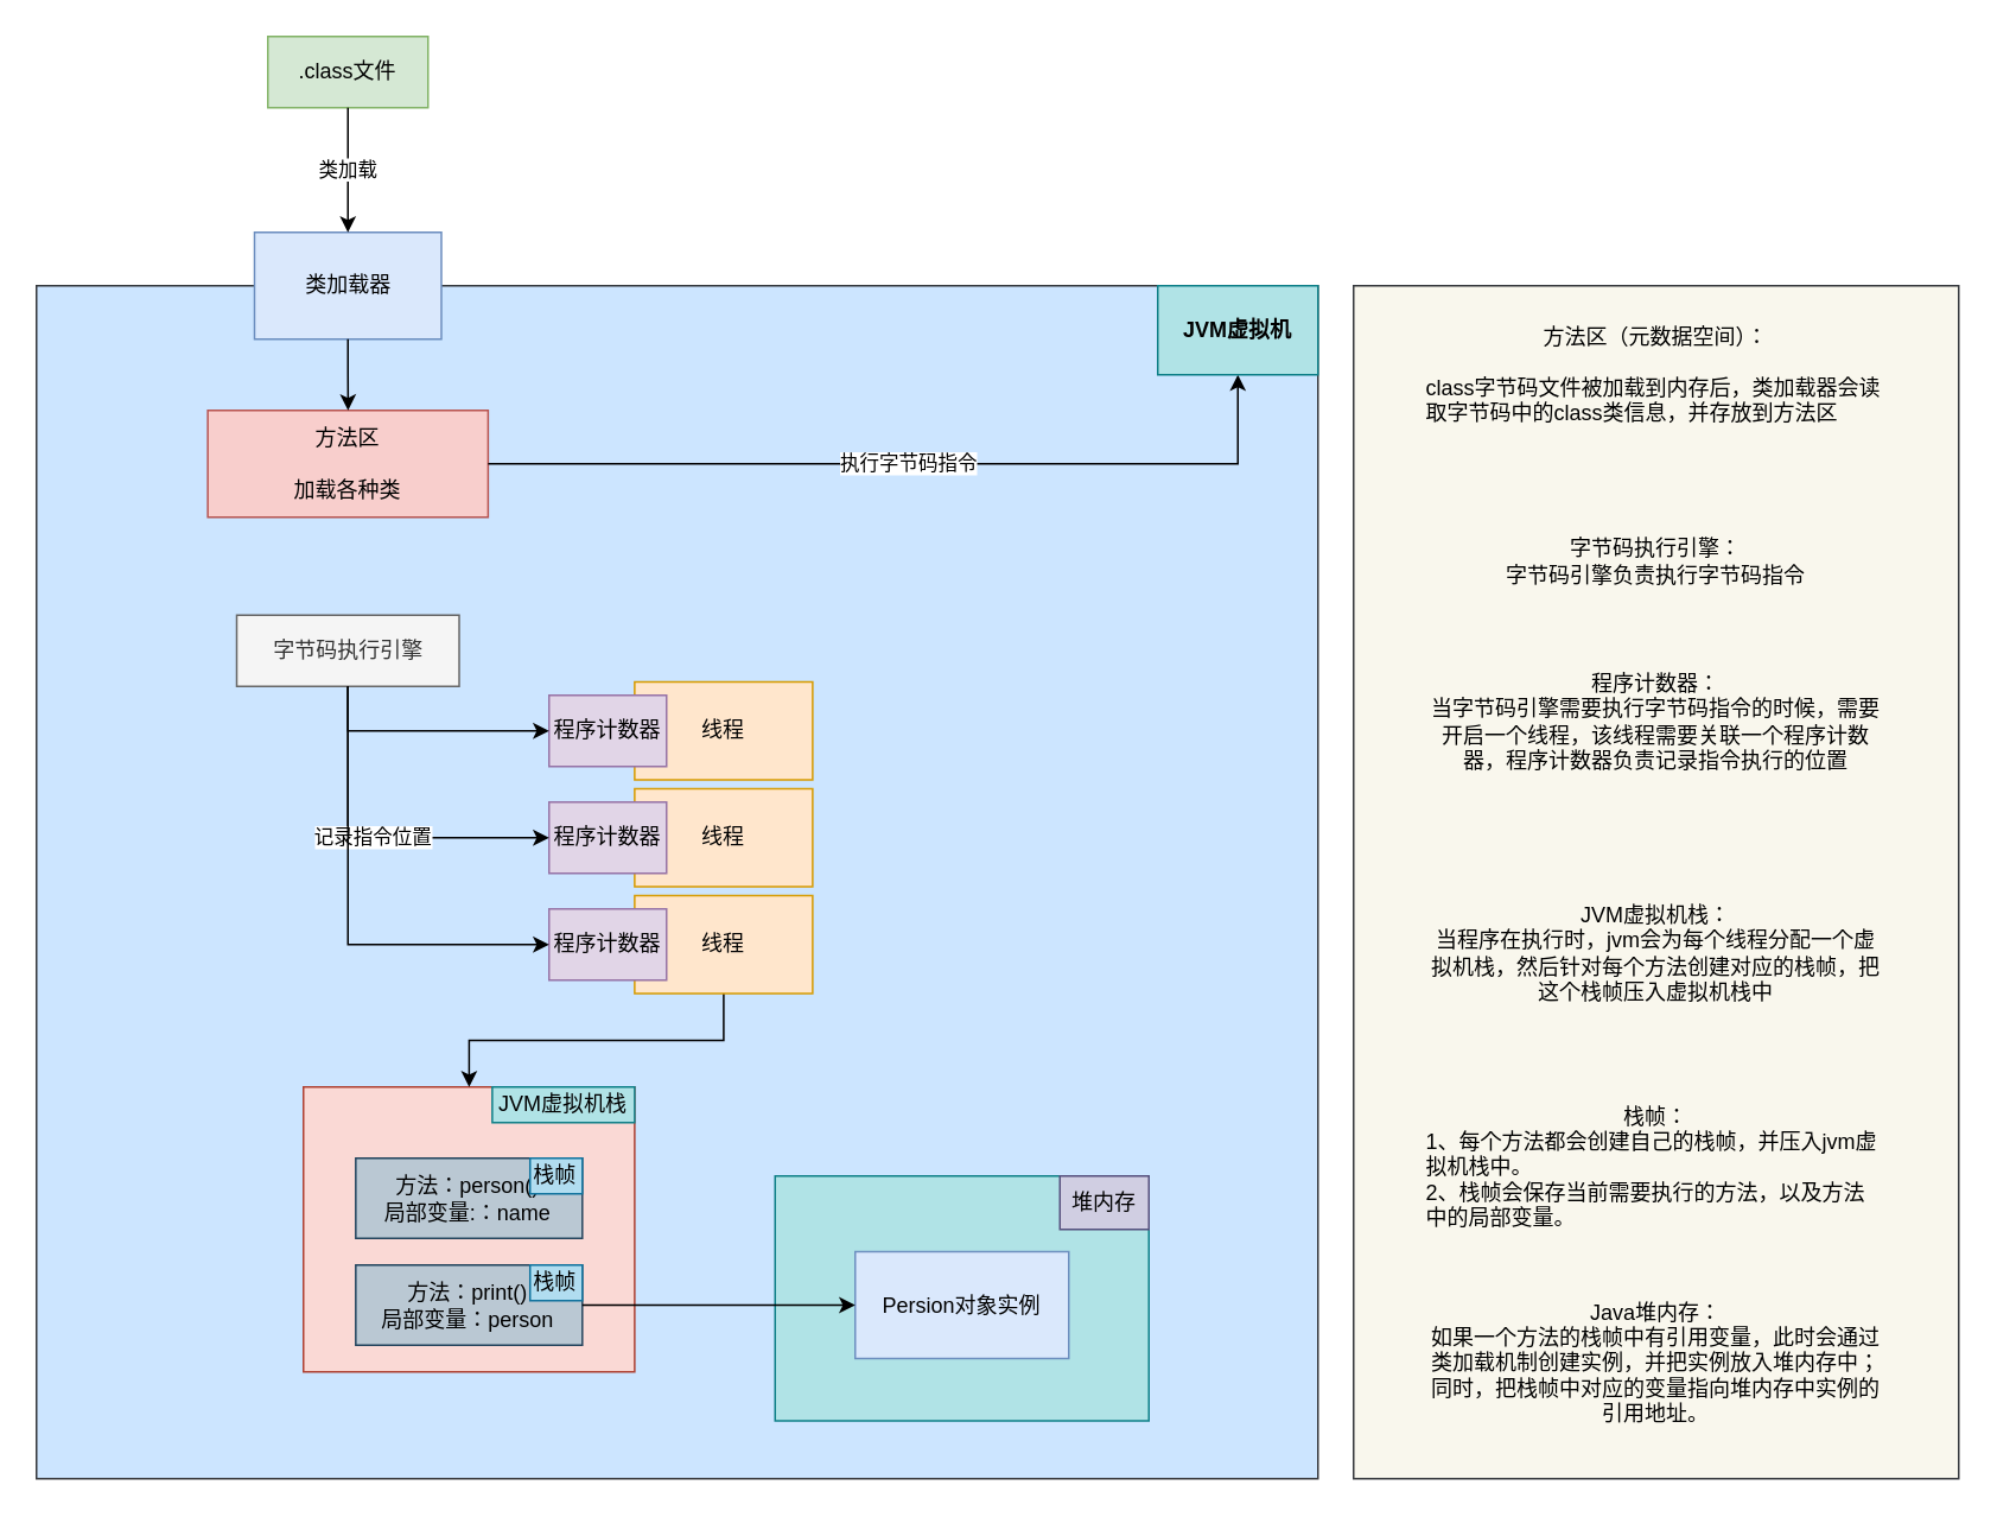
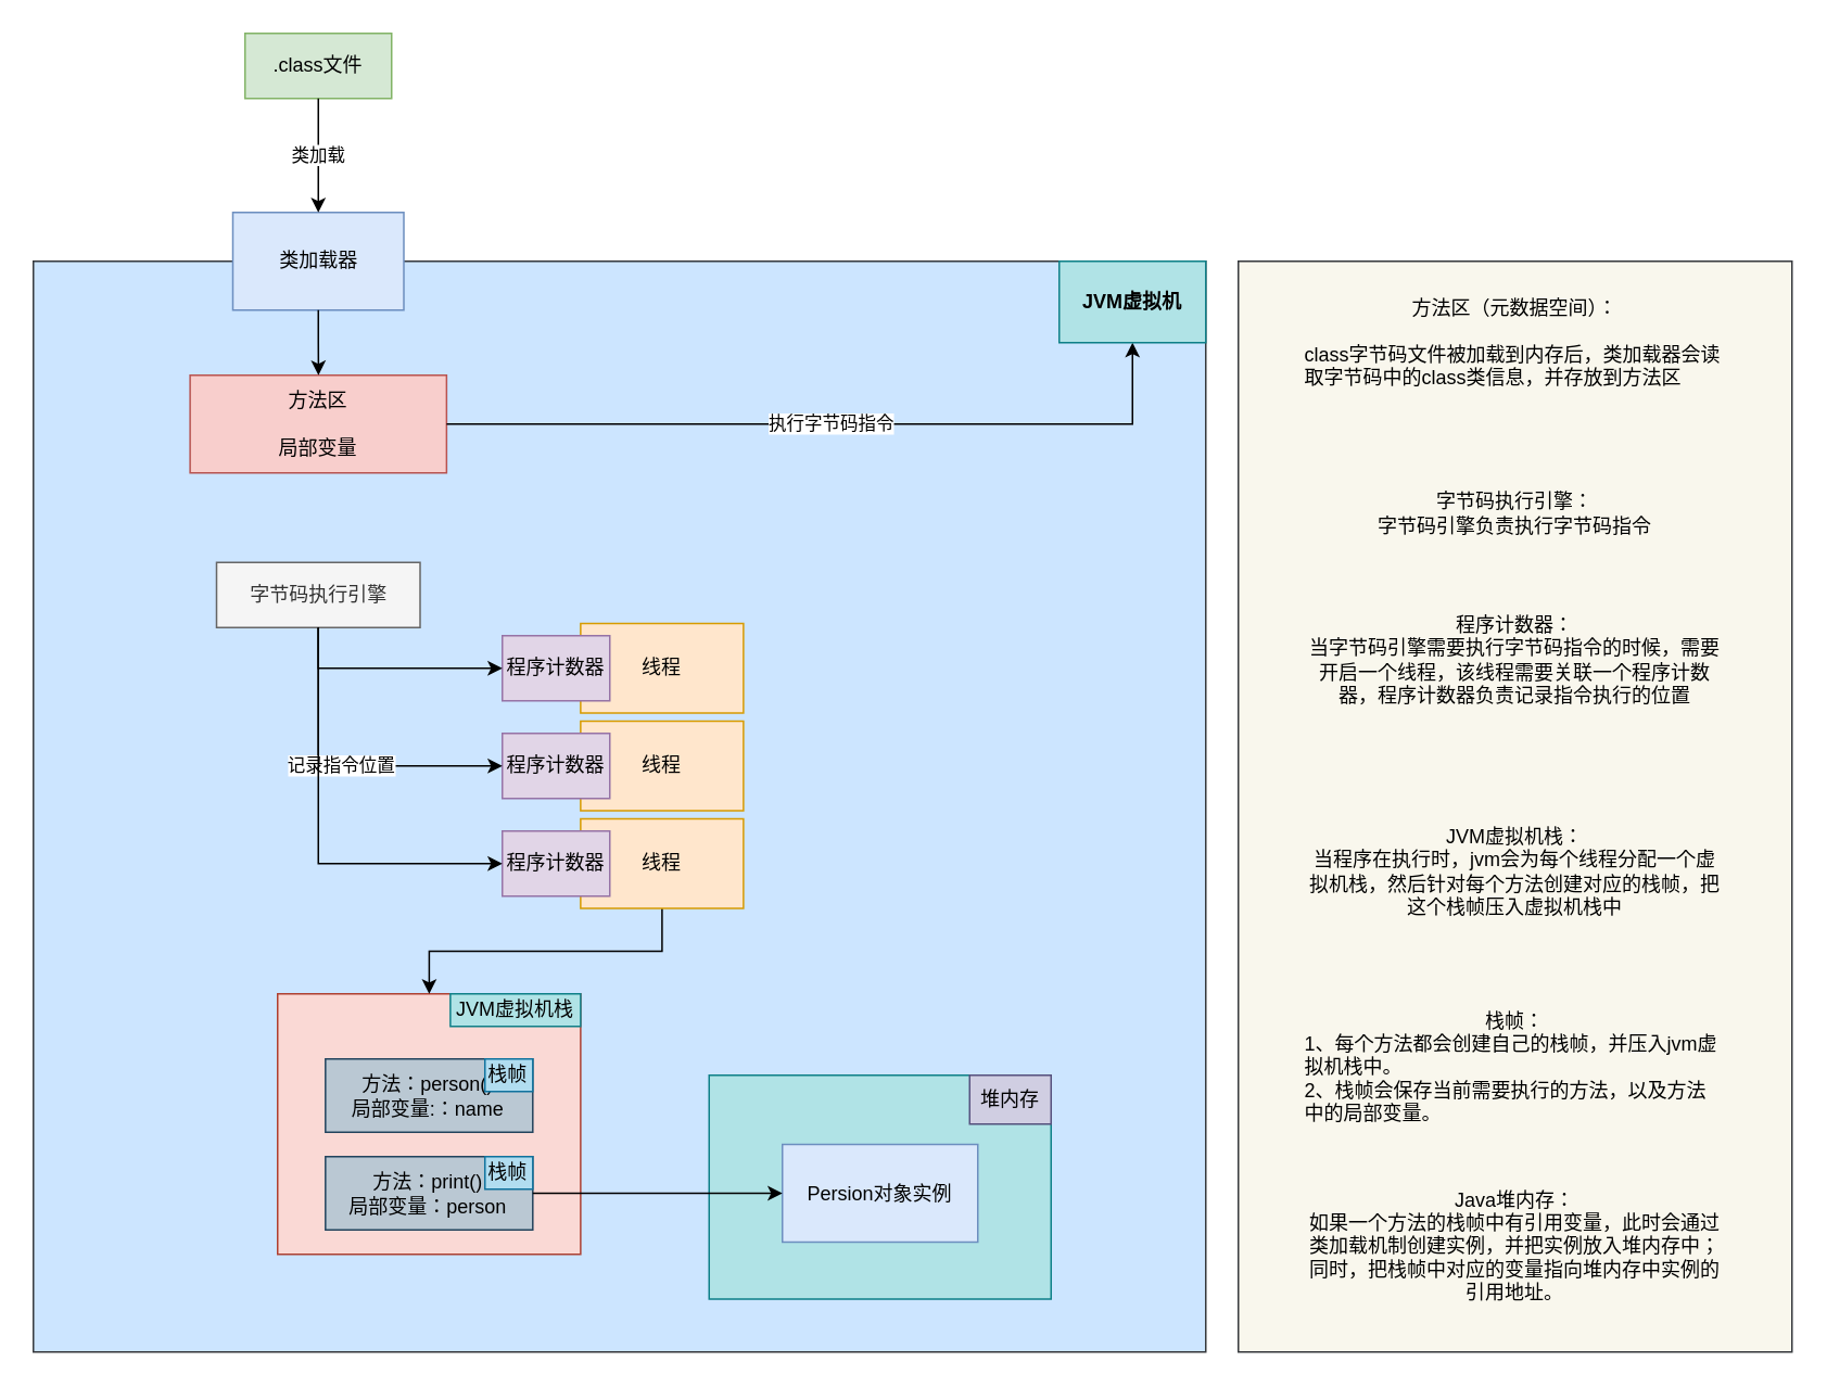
  <mxCell id="0" />
  <mxCell id="1" parent="0" />
  <mxCell id="2" value="" style="rounded=0;whiteSpace=wrap;html=1;align=left;fillColor=#f9f7ed;strokeColor=#36393d;" parent="1" vertex="1"><mxGeometry x="760" y="160" width="340" height="670" as="geometry" /></mxCell>
  <mxCell id="3" value="" style="group" parent="1" vertex="1" connectable="0"><mxGeometry x="20" y="20" width="720" height="810" as="geometry" /></mxCell>
  <mxCell id="4" value=".class文件" style="rounded=0;whiteSpace=wrap;html=1;fillColor=#d5e8d4;strokeColor=#82b366;" parent="3" vertex="1"><mxGeometry x="130" width="90" height="40" as="geometry" /></mxCell>
  <mxCell id="5" value="" style="rounded=0;whiteSpace=wrap;html=1;fillColor=#cce5ff;strokeColor=#36393d;" parent="3" vertex="1"><mxGeometry y="140" width="720" height="670" as="geometry" /></mxCell>
  <mxCell id="6" value="类加载器" style="rounded=0;whiteSpace=wrap;html=1;fillColor=#dae8fc;strokeColor=#6c8ebf;" parent="3" vertex="1"><mxGeometry x="122.5" y="110" width="105" height="60" as="geometry" /></mxCell>
  <mxCell id="7" value="类加载" style="edgeStyle=orthogonalEdgeStyle;rounded=0;orthogonalLoop=1;jettySize=auto;html=1;entryX=0.5;entryY=0;entryDx=0;entryDy=0;" parent="3" source="4" target="6" edge="1"><mxGeometry relative="1" as="geometry" /></mxCell>
- <mxCell id="8" value="方法区&lt;br&gt;&lt;br&gt;加载各种类" style="rounded=0;whiteSpace=wrap;html=1;fillColor=#f8cecc;strokeColor=#b85450;" parent="3" vertex="1"><mxGeometry x="96.25" y="210" width="157.5" height="60" as="geometry" /></mxCell>
+ <mxCell id="8" value="方法区&lt;br&gt;&lt;br&gt;局部变量" style="rounded=0;whiteSpace=wrap;html=1;fillColor=#f8cecc;strokeColor=#b85450;" parent="3" vertex="1"><mxGeometry x="96.25" y="210" width="157.5" height="60" as="geometry" /></mxCell>
  <mxCell id="9" style="edgeStyle=orthogonalEdgeStyle;rounded=0;orthogonalLoop=1;jettySize=auto;html=1;" parent="3" source="6" target="8" edge="1"><mxGeometry relative="1" as="geometry" /></mxCell>
  <mxCell id="10" value="字节码执行引擎" style="rounded=0;whiteSpace=wrap;html=1;fillColor=#f5f5f5;strokeColor=#666666;fontColor=#333333;" parent="3" vertex="1"><mxGeometry x="112.5" y="325" width="125" height="40" as="geometry" /></mxCell>
  <mxCell id="11" value="执行字节码指令" style="edgeStyle=orthogonalEdgeStyle;rounded=0;orthogonalLoop=1;jettySize=auto;html=1;" parent="3" source="8" target="24" edge="1"><mxGeometry relative="1" as="geometry" /></mxCell>
  <mxCell id="12" value="线程" style="rounded=0;whiteSpace=wrap;html=1;fillColor=#ffe6cc;strokeColor=#d79b00;" parent="3" vertex="1"><mxGeometry x="336.08" y="362.5" width="100" height="55" as="geometry" /></mxCell>
  <mxCell id="13" value="" style="group;align=left;" parent="3" vertex="1" connectable="0"><mxGeometry x="150" y="590" width="186.08" height="160" as="geometry" /></mxCell>
  <mxCell id="14" value="" style="rounded=0;whiteSpace=wrap;html=1;fillColor=#fad9d5;strokeColor=#ae4132;" parent="13" vertex="1"><mxGeometry width="186.08" height="160" as="geometry" /></mxCell>
  <mxCell id="15" value="JVM虚拟机栈" style="rounded=0;whiteSpace=wrap;html=1;fillColor=#b0e3e6;strokeColor=#0e8088;" parent="13" vertex="1"><mxGeometry x="106.08" width="80" height="20" as="geometry" /></mxCell>
  <mxCell id="16" value="方法：person()&lt;br&gt;局部变量:：name" style="rounded=0;whiteSpace=wrap;html=1;fillColor=#bac8d3;strokeColor=#23445d;" parent="13" vertex="1"><mxGeometry x="29.381" y="40" width="127.32" height="45" as="geometry" /></mxCell>
  <mxCell id="17" value="栈帧" style="rounded=0;whiteSpace=wrap;html=1;fillColor=#b1ddf0;strokeColor=#10739e;" parent="13" vertex="1"><mxGeometry x="127.32" y="40" width="29.381" height="20" as="geometry" /></mxCell>
  <mxCell id="18" value="方法：print()&lt;br&gt;局部变量：person" style="rounded=0;whiteSpace=wrap;html=1;fillColor=#bac8d3;strokeColor=#23445d;" parent="13" vertex="1"><mxGeometry x="29.381" y="100" width="127.32" height="45" as="geometry" /></mxCell>
  <mxCell id="19" value="栈帧" style="rounded=0;whiteSpace=wrap;html=1;fillColor=#b1ddf0;strokeColor=#10739e;" parent="13" vertex="1"><mxGeometry x="127.32" y="100" width="29.381" height="20" as="geometry" /></mxCell>
  <mxCell id="20" value="" style="rounded=0;whiteSpace=wrap;html=1;fillColor=#b0e3e6;strokeColor=#0e8088;" parent="3" vertex="1"><mxGeometry x="415" y="640" width="210" height="137.5" as="geometry" /></mxCell>
  <mxCell id="21" value="Persion对象实例" style="rounded=0;whiteSpace=wrap;html=1;align=center;fillColor=#dae8fc;strokeColor=#6c8ebf;" parent="3" vertex="1"><mxGeometry x="460" y="682.5" width="120" height="60" as="geometry" /></mxCell>
  <mxCell id="22" style="edgeStyle=orthogonalEdgeStyle;rounded=0;orthogonalLoop=1;jettySize=auto;html=1;" parent="3" source="18" target="21" edge="1"><mxGeometry relative="1" as="geometry" /></mxCell>
  <mxCell id="23" value="堆内存" style="rounded=0;whiteSpace=wrap;html=1;align=center;fillColor=#d0cee2;strokeColor=#56517e;" parent="3" vertex="1"><mxGeometry x="575" y="640" width="50" height="30" as="geometry" /></mxCell>
  <mxCell id="24" value="JVM虚拟机" style="rounded=0;whiteSpace=wrap;html=1;align=center;fontStyle=1;fillColor=#b0e3e6;strokeColor=#0e8088;" parent="3" vertex="1"><mxGeometry x="630" y="140" width="90" height="50" as="geometry" /></mxCell>
  <mxCell id="25" value="程序计数器" style="rounded=0;whiteSpace=wrap;html=1;fillColor=#e1d5e7;strokeColor=#9673a6;" parent="3" vertex="1"><mxGeometry x="288" y="370" width="66" height="40" as="geometry" /></mxCell>
  <mxCell id="26" value="" style="edgeStyle=orthogonalEdgeStyle;rounded=0;orthogonalLoop=1;jettySize=auto;html=1;entryX=0;entryY=0.5;entryDx=0;entryDy=0;exitX=0.5;exitY=1;exitDx=0;exitDy=0;" parent="3" source="10" target="25" edge="1"><mxGeometry relative="1" as="geometry" /></mxCell>
  <mxCell id="27" value="线程" style="rounded=0;whiteSpace=wrap;html=1;fillColor=#ffe6cc;strokeColor=#d79b00;" parent="3" vertex="1"><mxGeometry x="336.08" y="422.5" width="100" height="55" as="geometry" /></mxCell>
  <mxCell id="28" value="程序计数器" style="rounded=0;whiteSpace=wrap;html=1;fillColor=#e1d5e7;strokeColor=#9673a6;" parent="3" vertex="1"><mxGeometry x="288" y="430" width="66" height="40" as="geometry" /></mxCell>
  <mxCell id="29" value="记录指令位置" style="edgeStyle=orthogonalEdgeStyle;rounded=0;orthogonalLoop=1;jettySize=auto;html=1;entryX=0;entryY=0.5;entryDx=0;entryDy=0;exitX=0.5;exitY=1;exitDx=0;exitDy=0;" parent="3" source="10" target="28" edge="1"><mxGeometry relative="1" as="geometry" /></mxCell>
  <mxCell id="30" style="edgeStyle=orthogonalEdgeStyle;rounded=0;orthogonalLoop=1;jettySize=auto;html=1;" parent="3" source="31" target="14" edge="1"><mxGeometry relative="1" as="geometry" /></mxCell>
  <mxCell id="31" value="线程" style="rounded=0;whiteSpace=wrap;html=1;fillColor=#ffe6cc;strokeColor=#d79b00;" parent="3" vertex="1"><mxGeometry x="336.08" y="482.5" width="100" height="55" as="geometry" /></mxCell>
  <mxCell id="32" value="程序计数器" style="rounded=0;whiteSpace=wrap;html=1;fillColor=#e1d5e7;strokeColor=#9673a6;" parent="3" vertex="1"><mxGeometry x="288" y="490" width="66" height="40" as="geometry" /></mxCell>
  <mxCell id="33" style="edgeStyle=orthogonalEdgeStyle;rounded=0;orthogonalLoop=1;jettySize=auto;html=1;entryX=0;entryY=0.5;entryDx=0;entryDy=0;exitX=0.5;exitY=1;exitDx=0;exitDy=0;" parent="3" source="10" target="32" edge="1"><mxGeometry relative="1" as="geometry" /></mxCell>
  <mxCell id="34" value="方法区（元数据空间）：&lt;br&gt;&lt;br&gt;&lt;div style=&quot;text-align: left&quot;&gt;&lt;span&gt;class字节码文件被加载到内存后，类加载器会读取字节码中的class类信息，并存放到方法区&lt;/span&gt;&lt;/div&gt;" style="text;html=1;strokeColor=none;fillColor=none;align=center;verticalAlign=middle;whiteSpace=wrap;rounded=0;fontStyle=0" parent="1" vertex="1"><mxGeometry x="800" y="160" width="260" height="100" as="geometry" /></mxCell>
  <mxCell id="35" value="字节码执行引擎：&lt;br&gt;字节码引擎负责执行字节码指令" style="text;html=1;strokeColor=none;fillColor=none;align=center;verticalAlign=middle;whiteSpace=wrap;rounded=0;fontStyle=0" parent="1" vertex="1"><mxGeometry x="800" y="280" width="260" height="70" as="geometry" /></mxCell>
  <mxCell id="36" value="程序计数器：&lt;br&gt;当字节码引擎需要执行字节码指令的时候，需要开启一个线程，该线程需要关联一个程序计数器，程序计数器负责记录指令执行的位置" style="text;html=1;strokeColor=none;fillColor=none;align=center;verticalAlign=middle;whiteSpace=wrap;rounded=0;fontStyle=0" parent="1" vertex="1"><mxGeometry x="800" y="370" width="260" height="70" as="geometry" /></mxCell>
  <mxCell id="37" value="JVM虚拟机栈：&lt;br&gt;当程序在执行时，jvm会为每个线程分配一个虚拟机栈，然后针对每个方法创建对应的栈帧，把这个栈帧压入虚拟机栈中" style="text;html=1;strokeColor=none;fillColor=none;align=center;verticalAlign=middle;whiteSpace=wrap;rounded=0;fontStyle=0" parent="1" vertex="1"><mxGeometry x="800" y="500" width="260" height="70" as="geometry" /></mxCell>
  <mxCell id="38" value="栈帧：&lt;br&gt;&lt;div style=&quot;text-align: left&quot;&gt;&lt;span&gt;1、每个方法都会创建自己的栈帧，并压入jvm虚拟机栈中。&lt;/span&gt;&lt;/div&gt;&lt;div style=&quot;text-align: left&quot;&gt;&lt;span&gt;2、栈帧会保存当前需要执行的方法，以及方法中的局部变量。&lt;/span&gt;&lt;/div&gt;" style="text;html=1;strokeColor=none;fillColor=none;align=center;verticalAlign=middle;whiteSpace=wrap;rounded=0;fontStyle=0" parent="1" vertex="1"><mxGeometry x="800" y="620" width="260" height="70" as="geometry" /></mxCell>
  <mxCell id="39" value="Java堆内存：&lt;br&gt;如果一个方法的栈帧中有引用变量，此时会通过类加载机制创建实例，并把实例放入堆内存中；同时，把栈帧中对应的变量指向堆内存中实例的引用地址。" style="text;html=1;strokeColor=none;fillColor=none;align=center;verticalAlign=middle;whiteSpace=wrap;rounded=0;fontStyle=0" parent="1" vertex="1"><mxGeometry x="800" y="730" width="260" height="70" as="geometry" /></mxCell>
